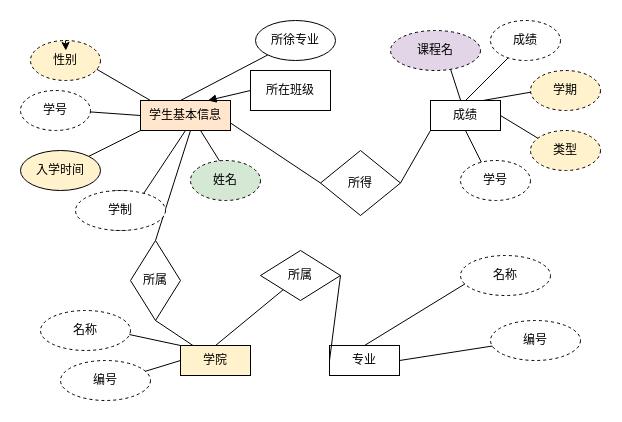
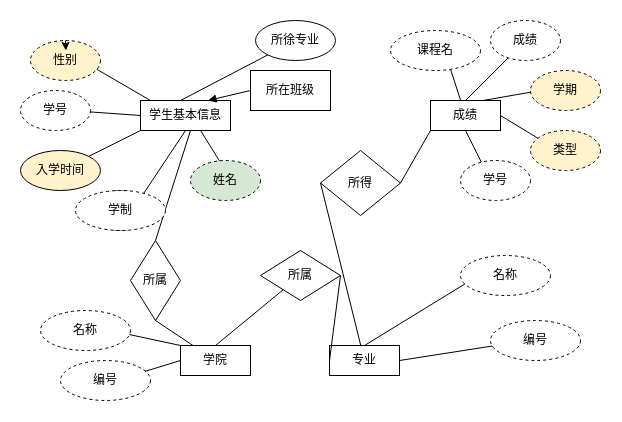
  <mxCell id="0" />
  <mxCell id="1" parent="0" />
  <mxCell id="2" value="所徐专业" style="ellipse;whiteSpace=wrap;html=1;" vertex="1" parent="1"><mxGeometry x="255" y="20" width="80" height="40" as="geometry" /></mxCell>
  <mxCell id="3" value="入学时间" style="ellipse;whiteSpace=wrap;html=1;fillColor=#fff2cc;" vertex="1" parent="1"><mxGeometry x="20" y="150" width="80" height="40" as="geometry" /></mxCell>
  <mxCell id="4" value="所在班级" style="whiteSpace=wrap;html=1;rounded=0;" vertex="1" parent="1"><mxGeometry x="250" y="70" width="80" height="40" as="geometry" /></mxCell>
  <mxCell id="5" value="学制" style="ellipse;whiteSpace=wrap;html=1;" vertex="1" parent="1"><mxGeometry x="90" y="190" width="60" height="40" as="geometry" /></mxCell>
- <mxCell id="6" value="学生基本信息" style="rounded=0;whiteSpace=wrap;html=1;fillColor=#ffe6cc;" vertex="1" parent="1"><mxGeometry x="140" y="100" width="90" height="30" as="geometry" /></mxCell>
+ <mxCell id="6" value="学生基本信息" style="rounded=0;whiteSpace=wrap;html=1;" vertex="1" parent="1"><mxGeometry x="140" y="100" width="90" height="30" as="geometry" /></mxCell>
  <mxCell id="7" value="成绩" style="rounded=0;whiteSpace=wrap;html=1;" vertex="1" parent="1"><mxGeometry x="430" y="100" width="70" height="30" as="geometry" /></mxCell>
  <mxCell id="8" value="所得" style="rhombus;whiteSpace=wrap;html=1;" vertex="1" parent="1"><mxGeometry x="320" y="150" width="80" height="65" as="geometry" /></mxCell>
  <mxCell id="9" value="所属" style="rhombus;whiteSpace=wrap;html=1;" vertex="1" parent="1"><mxGeometry x="130" y="240" width="50" height="80" as="geometry" /></mxCell>
- <mxCell id="10" value="学院" style="rounded=0;whiteSpace=wrap;html=1;fillColor=#fff2cc;" vertex="1" parent="1"><mxGeometry x="180" y="345" width="70" height="30" as="geometry" /></mxCell>
+ <mxCell id="10" value="学院" style="rounded=0;whiteSpace=wrap;html=1;" vertex="1" parent="1"><mxGeometry x="180" y="345" width="70" height="30" as="geometry" /></mxCell>
  <mxCell id="11" value="所属" style="rhombus;whiteSpace=wrap;html=1;" vertex="1" parent="1"><mxGeometry x="260" y="250" width="80" height="50" as="geometry" /></mxCell>
  <mxCell id="12" value="专业" style="rounded=0;whiteSpace=wrap;html=1;" vertex="1" parent="1"><mxGeometry x="329" y="345" width="70" height="30" as="geometry" /></mxCell>
  <mxCell id="13" value="" style="endArrow=none;html=1;rounded=0;" edge="1" parent="1" target="2"><mxGeometry width="50" height="50" relative="1" as="geometry"><mxPoint x="180" y="100" as="sourcePoint" /><mxPoint x="160" y="60" as="targetPoint" /></mxGeometry></mxCell>
  <mxCell id="14" value="" style="endArrow=block;html=1;rounded=0;entryX=0.75;entryY=0;entryDx=0;entryDy=0;exitX=0;exitY=0.5;exitDx=0;exitDy=0;" edge="1" parent="1" source="4" target="6"><mxGeometry width="50" height="50" relative="1" as="geometry"><mxPoint x="196.923" y="120" as="sourcePoint" /><mxPoint x="170" y="70" as="targetPoint" /></mxGeometry></mxCell>
  <mxCell id="15" value="" style="endArrow=none;html=1;rounded=0;exitX=0.5;exitY=0;exitDx=0;exitDy=0;" edge="1" parent="1"><mxGeometry width="50" height="50" relative="1" as="geometry"><mxPoint x="225" y="170" as="sourcePoint" /><mxPoint x="200" y="130" as="targetPoint" /></mxGeometry></mxCell>
  <mxCell id="16" value="" style="endArrow=none;html=1;rounded=0;entryX=1;entryY=0;entryDx=0;entryDy=0;exitX=0.5;exitY=1;exitDx=0;exitDy=0;" edge="1" parent="1" source="6" target="5"><mxGeometry width="50" height="50" relative="1" as="geometry"><mxPoint x="216.923" y="140" as="sourcePoint" /><mxPoint x="190" y="90" as="targetPoint" /></mxGeometry></mxCell>
  <mxCell id="17" value="" style="endArrow=none;html=1;rounded=0;exitX=1;exitY=0;exitDx=0;exitDy=0;" edge="1" parent="1" source="3"><mxGeometry width="50" height="50" relative="1" as="geometry"><mxPoint x="226.923" y="150" as="sourcePoint" /><mxPoint x="140" y="130" as="targetPoint" /></mxGeometry></mxCell>
  <mxCell id="18" value="" style="endArrow=none;html=1;rounded=0;entryX=1;entryY=0.5;entryDx=0;entryDy=0;exitX=0;exitY=0.5;exitDx=0;exitDy=0;" edge="1" parent="1" source="6"><mxGeometry width="50" height="50" relative="1" as="geometry"><mxPoint x="236.923" y="160" as="sourcePoint" /><mxPoint x="70" y="110" as="targetPoint" /></mxGeometry></mxCell>
  <mxCell id="19" value="" style="endArrow=none;html=1;rounded=0;entryX=1;entryY=1;entryDx=0;entryDy=0;" edge="1" parent="1"><mxGeometry width="50" height="50" relative="1" as="geometry"><mxPoint x="150" y="100" as="sourcePoint" /><mxPoint x="88.284" y="64.142" as="targetPoint" /></mxGeometry></mxCell>
  <mxCell id="20" value="" style="endArrow=none;html=1;rounded=0;exitX=0.5;exitY=0;exitDx=0;exitDy=0;" edge="1" parent="1" source="9"><mxGeometry width="50" height="50" relative="1" as="geometry"><mxPoint x="256.923" y="180" as="sourcePoint" /><mxPoint x="190" y="130" as="targetPoint" /></mxGeometry></mxCell>
- <mxCell id="21" value="" style="endArrow=none;html=1;rounded=0;entryX=1;entryY=0.75;entryDx=0;entryDy=0;exitX=0;exitY=0.5;exitDx=0;exitDy=0;" edge="1" parent="1" source="8" target="6"><mxGeometry width="50" height="50" relative="1" as="geometry"><mxPoint x="266.923" y="190" as="sourcePoint" /><mxPoint x="240" y="140" as="targetPoint" /></mxGeometry></mxCell>
+ <mxCell id="21" value="" style="endArrow=none;html=1;rounded=0;exitX=0;exitY=0.5;exitDx=0;exitDy=0;" edge="1" parent="1" source="8" target="12"><mxGeometry width="50" height="50" relative="1" as="geometry"><mxPoint x="266.923" y="190" as="sourcePoint" /><mxPoint x="240" y="140" as="targetPoint" /></mxGeometry></mxCell>
  <mxCell id="22" value="" style="endArrow=none;html=1;rounded=0;entryX=0.5;entryY=0;entryDx=0;entryDy=0;exitX=0.5;exitY=1;exitDx=0;exitDy=0;" edge="1" parent="1" target="7"><mxGeometry width="50" height="50" relative="1" as="geometry"><mxPoint x="515" y="50" as="sourcePoint" /><mxPoint x="250" y="150" as="targetPoint" /></mxGeometry></mxCell>
  <mxCell id="23" value="" style="endArrow=none;html=1;rounded=0;entryX=0.75;entryY=0;entryDx=0;entryDy=0;exitX=0;exitY=0.5;exitDx=0;exitDy=0;" edge="1" parent="1" target="7"><mxGeometry width="50" height="50" relative="1" as="geometry"><mxPoint x="540" y="90" as="sourcePoint" /><mxPoint x="475" y="110" as="targetPoint" /></mxGeometry></mxCell>
  <mxCell id="24" value="" style="endArrow=none;html=1;rounded=0;entryX=1;entryY=0.5;entryDx=0;entryDy=0;exitX=0;exitY=0;exitDx=0;exitDy=0;" edge="1" parent="1" target="7"><mxGeometry width="50" height="50" relative="1" as="geometry"><mxPoint x="550.508" y="145.713" as="sourcePoint" /><mxPoint x="485" y="120" as="targetPoint" /></mxGeometry></mxCell>
  <mxCell id="25" value="" style="endArrow=none;html=1;rounded=0;entryX=0.5;entryY=0;entryDx=0;entryDy=0;exitX=0.5;exitY=1;exitDx=0;exitDy=0;" edge="1" parent="1" source="7"><mxGeometry width="50" height="50" relative="1" as="geometry"><mxPoint x="545" y="80" as="sourcePoint" /><mxPoint x="485" y="170" as="targetPoint" /></mxGeometry></mxCell>
  <mxCell id="26" value="" style="endArrow=none;html=1;rounded=0;exitX=0.68;exitY=1.028;exitDx=0;exitDy=0;exitPerimeter=0;" edge="1" parent="1" target="7"><mxGeometry width="50" height="50" relative="1" as="geometry"><mxPoint x="447.6" y="61.12" as="sourcePoint" /><mxPoint x="505" y="140" as="targetPoint" /></mxGeometry></mxCell>
  <mxCell id="27" value="" style="endArrow=none;html=1;rounded=0;exitX=0;exitY=1;exitDx=0;exitDy=0;entryX=1;entryY=0.5;entryDx=0;entryDy=0;" edge="1" parent="1" source="7" target="8"><mxGeometry width="50" height="50" relative="1" as="geometry"><mxPoint x="565" y="100" as="sourcePoint" /><mxPoint x="515" y="150" as="targetPoint" /></mxGeometry></mxCell>
  <mxCell id="28" value="" style="endArrow=none;html=1;rounded=0;entryX=1;entryY=0.5;entryDx=0;entryDy=0;exitX=0;exitY=0.5;exitDx=0;exitDy=0;" edge="1" parent="1" source="12" target="11"><mxGeometry width="50" height="50" relative="1" as="geometry"><mxPoint x="350" y="330" as="sourcePoint" /><mxPoint x="535" y="170" as="targetPoint" /></mxGeometry></mxCell>
  <mxCell id="29" value="" style="endArrow=none;html=1;rounded=0;entryX=0;entryY=0.5;entryDx=0;entryDy=0;exitX=0.5;exitY=0;exitDx=0;exitDy=0;" edge="1" parent="1" source="12"><mxGeometry width="50" height="50" relative="1" as="geometry"><mxPoint x="369" y="335" as="sourcePoint" /><mxPoint x="470" y="280" as="targetPoint" /></mxGeometry></mxCell>
  <mxCell id="30" value="" style="endArrow=none;html=1;rounded=0;entryX=1;entryY=0.5;entryDx=0;entryDy=0;exitX=0;exitY=0;exitDx=0;exitDy=0;" edge="1" parent="1" target="12"><mxGeometry width="50" height="50" relative="1" as="geometry"><mxPoint x="521.716" y="340.858" as="sourcePoint" /><mxPoint x="360" y="295" as="targetPoint" /></mxGeometry></mxCell>
  <mxCell id="31" value="" style="endArrow=none;html=1;rounded=0;exitX=0.5;exitY=0;exitDx=0;exitDy=0;" edge="1" parent="1" source="10" target="11"><mxGeometry width="50" height="50" relative="1" as="geometry"><mxPoint x="389" y="355" as="sourcePoint" /><mxPoint x="370" y="305" as="targetPoint" /></mxGeometry></mxCell>
  <mxCell id="32" value="" style="endArrow=none;html=1;rounded=0;exitX=1;exitY=0;exitDx=0;exitDy=0;" edge="1" parent="1"><mxGeometry width="50" height="50" relative="1" as="geometry"><mxPoint x="128.284" y="375.858" as="sourcePoint" /><mxPoint x="180" y="360" as="targetPoint" /></mxGeometry></mxCell>
  <mxCell id="33" value="" style="endArrow=none;html=1;rounded=0;entryX=0;entryY=0;entryDx=0;entryDy=0;exitX=1;exitY=0.5;exitDx=0;exitDy=0;" edge="1" parent="1" target="10"><mxGeometry width="50" height="50" relative="1" as="geometry"><mxPoint x="110" y="330" as="sourcePoint" /><mxPoint x="390" y="325" as="targetPoint" /></mxGeometry></mxCell>
  <mxCell id="34" value="" style="endArrow=none;html=1;rounded=0;entryX=0.5;entryY=1;entryDx=0;entryDy=0;" edge="1" parent="1" source="10" target="9"><mxGeometry width="50" height="50" relative="1" as="geometry"><mxPoint x="419" y="385" as="sourcePoint" /><mxPoint x="400" y="335" as="targetPoint" /></mxGeometry></mxCell>
  <mxCell id="35" value="性别" style="ellipse;whiteSpace=wrap;html=1;align=center;dashed=1;fillColor=#fff2cc;" vertex="1" parent="1"><mxGeometry x="30" y="40" width="70" height="40" as="geometry" /></mxCell>
  <mxCell id="36" value="学号" style="ellipse;whiteSpace=wrap;html=1;align=center;dashed=1;" vertex="1" parent="1"><mxGeometry x="20" y="90" width="70" height="40" as="geometry" /></mxCell>
  <mxCell id="37" value="学制" style="ellipse;whiteSpace=wrap;html=1;align=center;dashed=1;" vertex="1" parent="1"><mxGeometry x="75" y="190" width="90" height="40" as="geometry" /></mxCell>
  <mxCell id="38" value="名称" style="ellipse;whiteSpace=wrap;html=1;align=center;dashed=1;" vertex="1" parent="1"><mxGeometry x="40" y="310" width="90" height="40" as="geometry" /></mxCell>
  <mxCell id="39" value="编号" style="ellipse;whiteSpace=wrap;html=1;align=center;dashed=1;" vertex="1" parent="1"><mxGeometry x="60" y="360" width="90" height="40" as="geometry" /></mxCell>
  <mxCell id="40" value="编号" style="ellipse;whiteSpace=wrap;html=1;align=center;dashed=1;" vertex="1" parent="1"><mxGeometry x="490" y="320" width="90" height="40" as="geometry" /></mxCell>
  <mxCell id="41" value="名称" style="ellipse;whiteSpace=wrap;html=1;align=center;dashed=1;" vertex="1" parent="1"><mxGeometry x="460" y="255" width="90" height="40" as="geometry" /></mxCell>
  <mxCell id="42" value="姓名" style="ellipse;whiteSpace=wrap;html=1;align=center;dashed=1;fillColor=#d5e8d4;" vertex="1" parent="1"><mxGeometry x="190" y="160" width="70" height="40" as="geometry" /></mxCell>
  <mxCell id="43" style="edgeStyle=orthogonalEdgeStyle;rounded=0;orthogonalLoop=1;jettySize=auto;html=1;exitX=0.5;exitY=0;exitDx=0;exitDy=0;entryX=0.505;entryY=0.25;entryDx=0;entryDy=0;entryPerimeter=0;" edge="1" parent="1" source="35" target="35"><mxGeometry relative="1" as="geometry" /></mxCell>
- <mxCell id="44" value="课程名" style="ellipse;whiteSpace=wrap;html=1;align=center;dashed=1;fillColor=#e1d5e7;" vertex="1" parent="1"><mxGeometry x="390" y="30" width="90" height="40" as="geometry" /></mxCell>
+ <mxCell id="44" value="课程名" style="ellipse;whiteSpace=wrap;html=1;align=center;dashed=1;" vertex="1" parent="1"><mxGeometry x="390" y="30" width="90" height="40" as="geometry" /></mxCell>
  <mxCell id="45" value="成绩" style="ellipse;whiteSpace=wrap;html=1;align=center;dashed=1;" vertex="1" parent="1"><mxGeometry x="490" y="20" width="70" height="40" as="geometry" /></mxCell>
  <mxCell id="46" value="学期" style="ellipse;whiteSpace=wrap;html=1;align=center;dashed=1;fillColor=#fff2cc;" vertex="1" parent="1"><mxGeometry x="530" y="70" width="70" height="40" as="geometry" /></mxCell>
  <mxCell id="47" value="类型" style="ellipse;whiteSpace=wrap;html=1;align=center;dashed=1;fillColor=#fff2cc;" vertex="1" parent="1"><mxGeometry x="530" y="130" width="70" height="40" as="geometry" /></mxCell>
  <mxCell id="48" value="学号" style="ellipse;whiteSpace=wrap;html=1;align=center;dashed=1;" vertex="1" parent="1"><mxGeometry x="460" y="160" width="70" height="40" as="geometry" /></mxCell>
